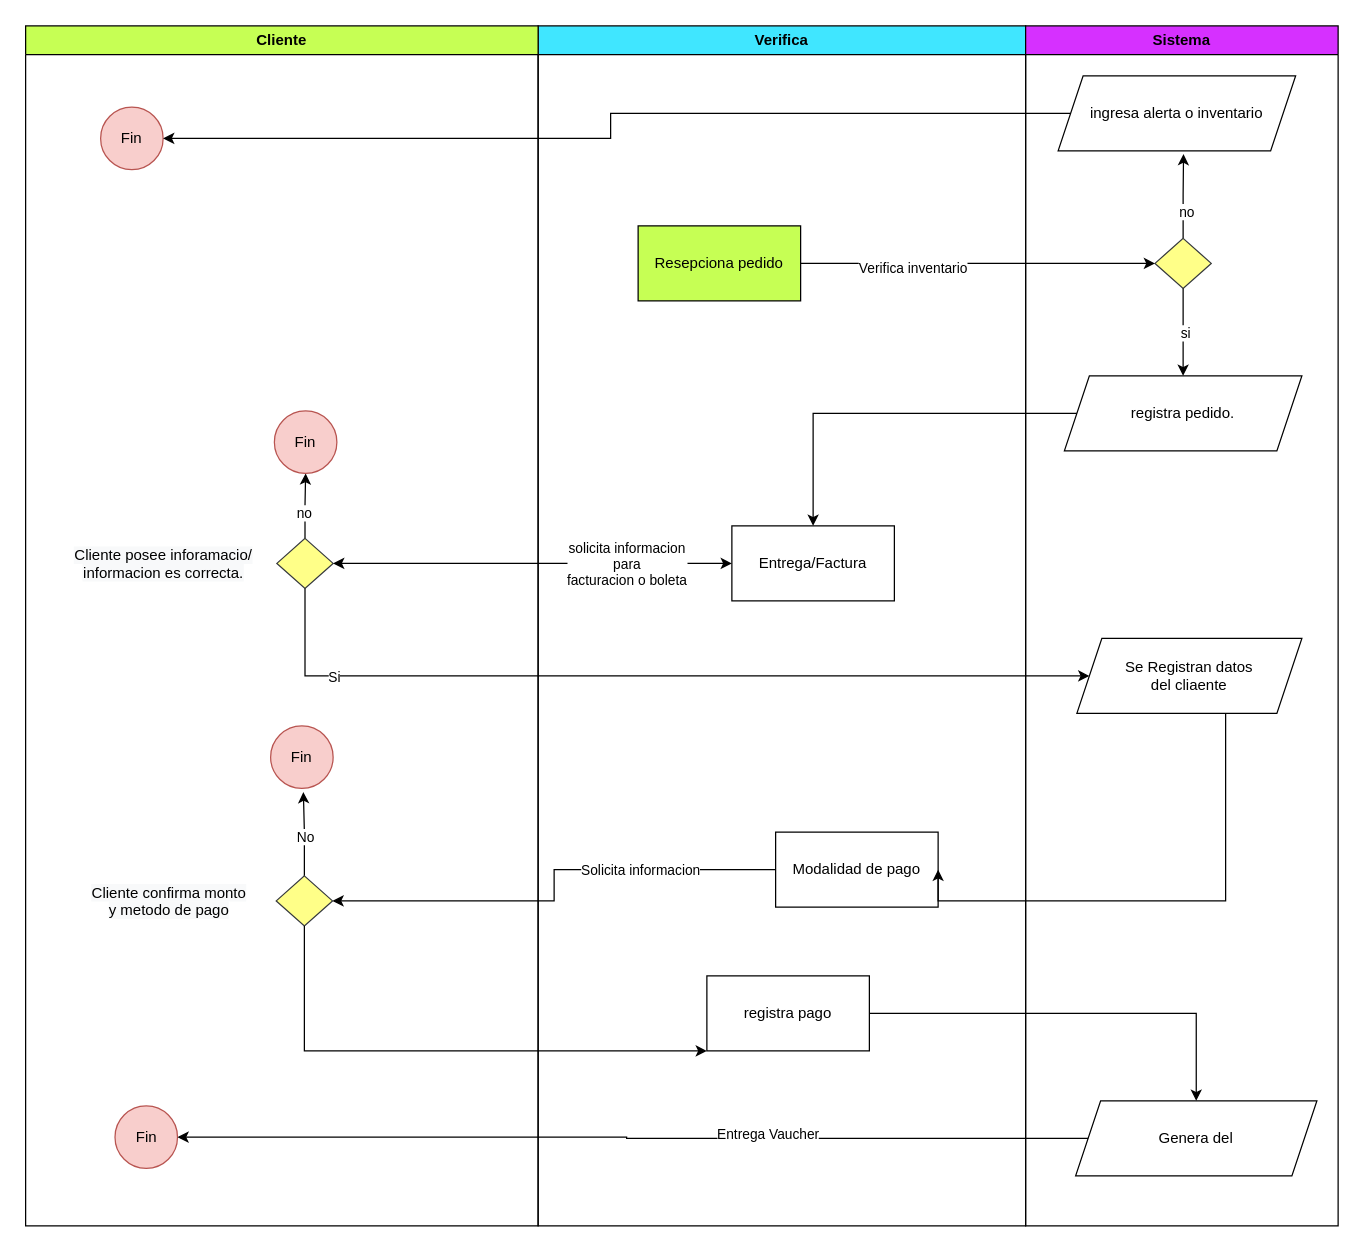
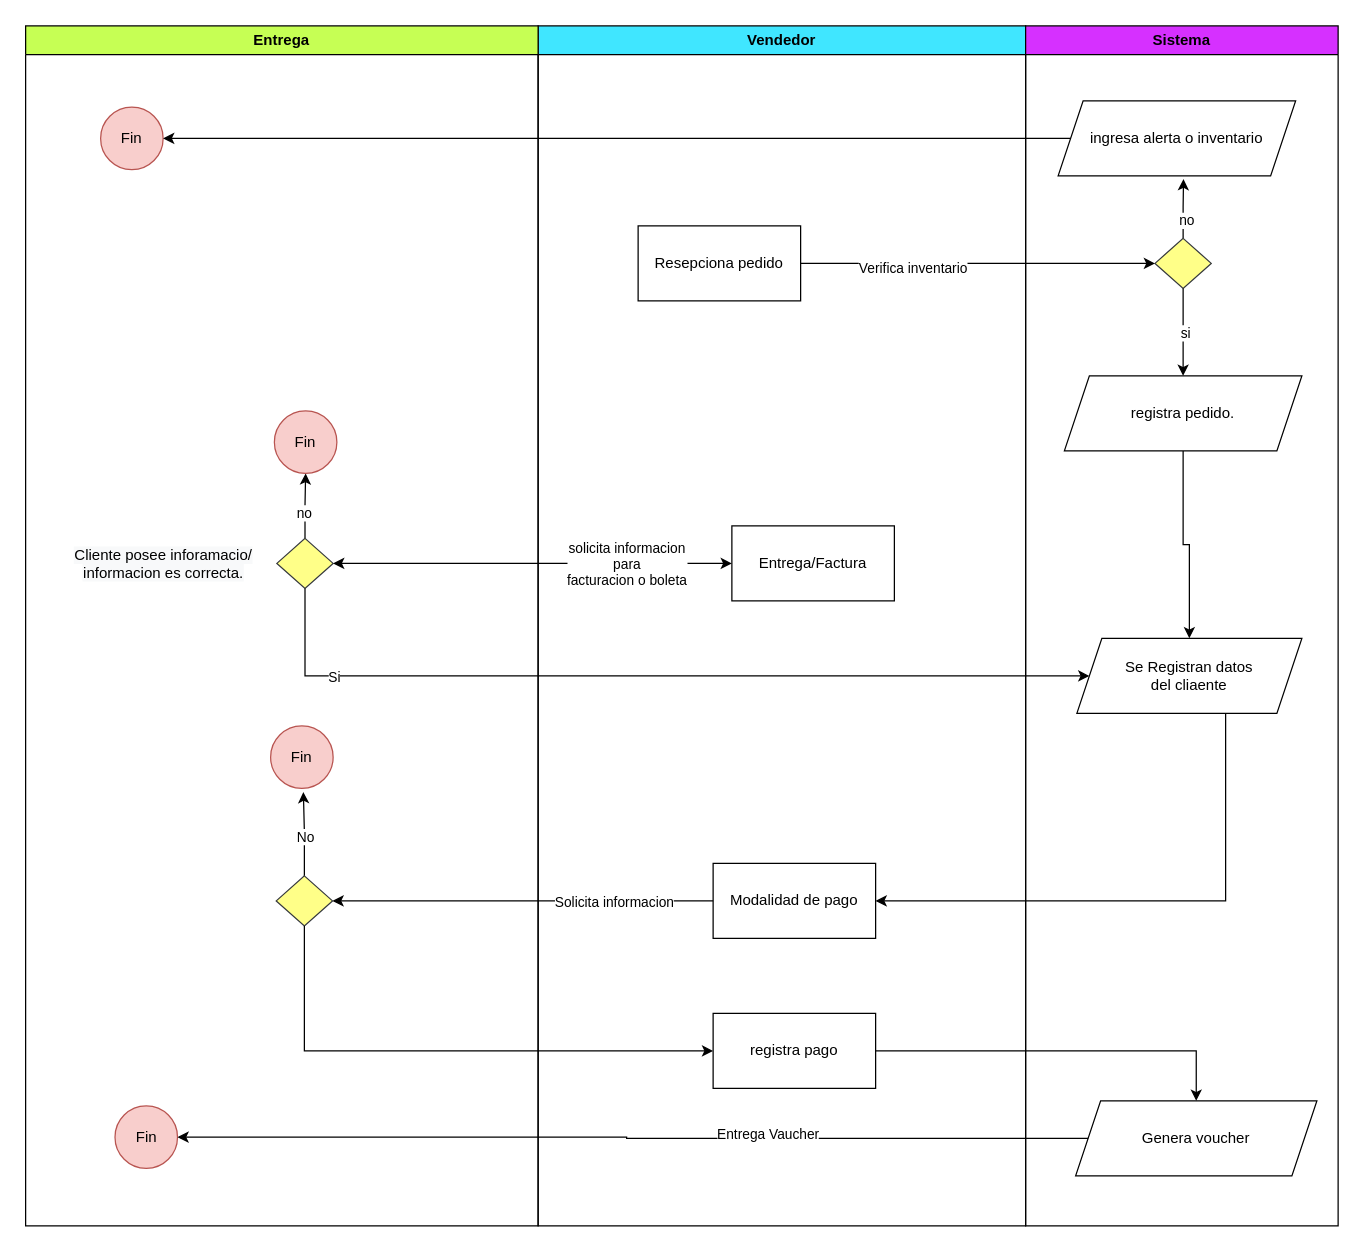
  <mxCell id="0" />
  <mxCell id="1" parent="0" />
- <mxCell id="2" value="Verifica" style="swimlane;whiteSpace=wrap;html=1;fillColor=#40E6FF;" parent="1" vertex="1"><mxGeometry x="430" y="20" width="390" height="960" as="geometry" /></mxCell>
- <mxCell id="3" value="Resepciona pedido" style="rounded=0;whiteSpace=wrap;html=1;fillColor=#c6ff54;" vertex="1" parent="2"><mxGeometry x="80" y="160" width="130" height="60" as="geometry" /></mxCell>
+ <mxCell id="2" value="Vendedor" style="swimlane;whiteSpace=wrap;html=1;fillColor=#40E6FF;" parent="1" vertex="1"><mxGeometry x="430" y="20" width="390" height="960" as="geometry" /></mxCell>
+ <mxCell id="3" value="Resepciona pedido" style="rounded=0;whiteSpace=wrap;html=1;" vertex="1" parent="2"><mxGeometry x="80" y="160" width="130" height="60" as="geometry" /></mxCell>
  <mxCell id="4" value="Entrega/Factura" style="rounded=0;whiteSpace=wrap;html=1;" vertex="1" parent="2"><mxGeometry x="155" y="400" width="130" height="60" as="geometry" /></mxCell>
- <mxCell id="5" value="Modalidad de pago" style="rounded=0;whiteSpace=wrap;html=1;" vertex="1" parent="2"><mxGeometry x="190" y="645" width="130" height="60" as="geometry" /></mxCell>
- <mxCell id="6" value="registra pago" style="rounded=0;whiteSpace=wrap;html=1;" vertex="1" parent="2"><mxGeometry x="135" y="760" width="130" height="60" as="geometry" /></mxCell>
- <mxCell id="7" value="Cliente" style="swimlane;whiteSpace=wrap;html=1;fillColor=#C6FF54;" parent="1" vertex="1"><mxGeometry x="20" y="20" width="410" height="960" as="geometry" /></mxCell>
+ <mxCell id="5" value="Modalidad de pago" style="rounded=0;whiteSpace=wrap;html=1;" vertex="1" parent="2"><mxGeometry x="140" y="670" width="130" height="60" as="geometry" /></mxCell>
+ <mxCell id="6" value="registra pago" style="rounded=0;whiteSpace=wrap;html=1;" vertex="1" parent="2"><mxGeometry x="140" y="790" width="130" height="60" as="geometry" /></mxCell>
+ <mxCell id="7" value="Entrega" style="swimlane;whiteSpace=wrap;html=1;fillColor=#C6FF54;" parent="1" vertex="1"><mxGeometry x="20" y="20" width="410" height="960" as="geometry" /></mxCell>
  <mxCell id="8" style="edgeStyle=orthogonalEdgeStyle;rounded=0;orthogonalLoop=1;jettySize=auto;html=1;entryX=0.5;entryY=1;entryDx=0;entryDy=0;" edge="1" parent="7" source="10" target="11"><mxGeometry relative="1" as="geometry"><mxPoint x="109.5" y="350" as="targetPoint" /></mxGeometry></mxCell>
  <mxCell id="9" value="no" style="edgeLabel;html=1;align=center;verticalAlign=middle;resizable=0;points=[];" vertex="1" connectable="0" parent="8"><mxGeometry x="-0.187" y="1" relative="1" as="geometry"><mxPoint as="offset" /></mxGeometry></mxCell>
  <mxCell id="10" value="" style="rhombus;whiteSpace=wrap;html=1;fillColor=#ffff88;strokeColor=#36393d;" vertex="1" parent="7"><mxGeometry x="201" y="410" width="45" height="40" as="geometry" /></mxCell>
  <mxCell id="11" value="Fin" style="ellipse;whiteSpace=wrap;html=1;aspect=fixed;fillColor=#f8cecc;strokeColor=#b85450;" vertex="1" parent="7"><mxGeometry x="199" y="308" width="50" height="50" as="geometry" /></mxCell>
  <mxCell id="12" value="&lt;span style=&quot;color: rgb(0 , 0 , 0) ; font-family: &amp;quot;helvetica&amp;quot; ; font-size: 12px ; font-style: normal ; font-weight: 400 ; letter-spacing: normal ; text-indent: 0px ; text-transform: none ; word-spacing: 0px ; background-color: rgb(248 , 249 , 250) ; display: inline ; float: none&quot;&gt;Cliente posee inforamacio/ informacion es correcta.&lt;/span&gt;" style="text;whiteSpace=wrap;html=1;align=center;" vertex="1" parent="7"><mxGeometry x="20" y="410" width="181" height="50" as="geometry" /></mxCell>
  <mxCell id="13" value="Fin" style="ellipse;whiteSpace=wrap;html=1;aspect=fixed;fillColor=#f8cecc;strokeColor=#b85450;" vertex="1" parent="7"><mxGeometry x="60" y="65" width="50" height="50" as="geometry" /></mxCell>
  <mxCell id="14" style="edgeStyle=orthogonalEdgeStyle;rounded=0;orthogonalLoop=1;jettySize=auto;html=1;entryX=0.524;entryY=1.059;entryDx=0;entryDy=0;entryPerimeter=0;" edge="1" parent="7" source="16" target="18"><mxGeometry relative="1" as="geometry"><mxPoint x="211" y="620" as="targetPoint" /></mxGeometry></mxCell>
  <mxCell id="15" value="No" style="edgeLabel;html=1;align=center;verticalAlign=middle;resizable=0;points=[];" vertex="1" connectable="0" parent="14"><mxGeometry x="-0.063" relative="1" as="geometry"><mxPoint as="offset" /></mxGeometry></mxCell>
  <mxCell id="16" value="" style="rhombus;whiteSpace=wrap;html=1;fillColor=#ffff88;strokeColor=#36393d;" vertex="1" parent="7"><mxGeometry x="200.5" y="680" width="45" height="40" as="geometry" /></mxCell>
- <mxCell id="17" value="&lt;span style=&quot;color: rgb(0 , 0 , 0) ; font-family: &amp;quot;helvetica&amp;quot; ; font-size: 12px ; font-style: normal ; font-weight: 400 ; letter-spacing: normal ; text-indent: 0px ; text-transform: none ; word-spacing: 0px ; background-color: rgb(248 , 249 , 250) ; display: inline ; float: none&quot;&gt;Cliente confirma monto y metodo de pago&lt;/span&gt;" style="text;whiteSpace=wrap;html=1;align=center;" vertex="1" parent="7"><mxGeometry x="50" y="680" width="129.5" height="46" as="geometry" /></mxCell>
  <mxCell id="18" value="Fin" style="ellipse;whiteSpace=wrap;html=1;aspect=fixed;fillColor=#f8cecc;strokeColor=#b85450;" vertex="1" parent="7"><mxGeometry x="196" y="560" width="50" height="50" as="geometry" /></mxCell>
  <mxCell id="19" value="Fin" style="ellipse;whiteSpace=wrap;html=1;aspect=fixed;fillColor=#f8cecc;strokeColor=#b85450;" vertex="1" parent="7"><mxGeometry x="71.5" y="864" width="50" height="50" as="geometry" /></mxCell>
  <mxCell id="20" value="Sistema" style="swimlane;whiteSpace=wrap;html=1;startSize=23;fillColor=#D630FF;" parent="1" vertex="1"><mxGeometry x="820" y="20" width="250" height="960" as="geometry" /></mxCell>
  <mxCell id="21" value="registra pedido." style="shape=parallelogram;perimeter=parallelogramPerimeter;whiteSpace=wrap;html=1;fixedSize=1;" vertex="1" parent="20"><mxGeometry x="31" y="280" width="190" height="60" as="geometry" /></mxCell>
  <mxCell id="22" value="Se Registran datos &lt;br&gt;del cliaente" style="shape=parallelogram;perimeter=parallelogramPerimeter;whiteSpace=wrap;html=1;fixedSize=1;" vertex="1" parent="20"><mxGeometry x="41" y="490" width="180" height="60" as="geometry" /></mxCell>
  <mxCell id="23" style="edgeStyle=orthogonalEdgeStyle;rounded=0;orthogonalLoop=1;jettySize=auto;html=1;entryX=0.528;entryY=1.043;entryDx=0;entryDy=0;entryPerimeter=0;" edge="1" parent="20" source="25" target="28"><mxGeometry relative="1" as="geometry" /></mxCell>
  <mxCell id="24" value="no" style="edgeLabel;html=1;align=center;verticalAlign=middle;resizable=0;points=[];" vertex="1" connectable="0" parent="23"><mxGeometry x="-0.351" y="-2" relative="1" as="geometry"><mxPoint as="offset" /></mxGeometry></mxCell>
  <mxCell id="25" value="" style="rhombus;whiteSpace=wrap;html=1;fillColor=#ffff88;strokeColor=#36393d;" vertex="1" parent="20"><mxGeometry x="103.5" y="170" width="45" height="40" as="geometry" /></mxCell>
  <mxCell id="26" style="edgeStyle=orthogonalEdgeStyle;rounded=0;orthogonalLoop=1;jettySize=auto;html=1;entryX=0.5;entryY=0;entryDx=0;entryDy=0;" edge="1" parent="20" source="25" target="21"><mxGeometry relative="1" as="geometry"><mxPoint x="-10" y="300" as="targetPoint" /></mxGeometry></mxCell>
  <mxCell id="27" value="si" style="edgeLabel;html=1;align=center;verticalAlign=middle;resizable=0;points=[];" vertex="1" connectable="0" parent="26"><mxGeometry x="0.005" y="1" relative="1" as="geometry"><mxPoint as="offset" /></mxGeometry></mxCell>
- <mxCell id="28" value="ingresa alerta o inventario" style="shape=parallelogram;perimeter=parallelogramPerimeter;whiteSpace=wrap;html=1;fixedSize=1;" vertex="1" parent="20"><mxGeometry x="26" y="40" width="190" height="60" as="geometry" /></mxCell>
- <mxCell id="29" value="Genera del" style="shape=parallelogram;perimeter=parallelogramPerimeter;whiteSpace=wrap;html=1;fixedSize=1;" vertex="1" parent="20"><mxGeometry x="40" y="860" width="193" height="60" as="geometry" /></mxCell>
+ <mxCell id="28" value="ingresa alerta o inventario" style="shape=parallelogram;perimeter=parallelogramPerimeter;whiteSpace=wrap;html=1;fixedSize=1;" vertex="1" parent="20"><mxGeometry x="26" y="60" width="190" height="60" as="geometry" /></mxCell>
+ <mxCell id="29" value="Genera voucher" style="shape=parallelogram;perimeter=parallelogramPerimeter;whiteSpace=wrap;html=1;fixedSize=1;" vertex="1" parent="20"><mxGeometry x="40" y="860" width="193" height="60" as="geometry" /></mxCell>
  <mxCell id="30" value="" style="endArrow=classic;startArrow=classic;html=1;rounded=0;exitX=0;exitY=0.5;exitDx=0;exitDy=0;entryX=1;entryY=0.5;entryDx=0;entryDy=0;" edge="1" parent="1" source="4" target="10"><mxGeometry width="50" height="50" relative="1" as="geometry"><mxPoint x="670" y="460" as="sourcePoint" /><mxPoint x="400" y="450" as="targetPoint" /><Array as="points"><mxPoint x="480" y="450" /></Array></mxGeometry></mxCell>
  <mxCell id="31" value="solicita informacion&lt;br&gt;para &lt;br&gt;facturacion o boleta" style="edgeLabel;html=1;align=center;verticalAlign=middle;resizable=0;points=[];" vertex="1" connectable="0" parent="30"><mxGeometry x="-0.011" y="-3" relative="1" as="geometry"><mxPoint x="73" y="3" as="offset" /></mxGeometry></mxCell>
  <mxCell id="32" style="edgeStyle=orthogonalEdgeStyle;rounded=0;orthogonalLoop=1;jettySize=auto;html=1;exitX=0.5;exitY=1;exitDx=0;exitDy=0;entryX=0;entryY=0.5;entryDx=0;entryDy=0;" edge="1" parent="1" source="10" target="22"><mxGeometry relative="1" as="geometry"><mxPoint x="900" y="540" as="targetPoint" /><Array as="points"><mxPoint x="244" y="540" /></Array></mxGeometry></mxCell>
  <mxCell id="33" value="Si" style="edgeLabel;html=1;align=center;verticalAlign=middle;resizable=0;points=[];" vertex="1" connectable="0" parent="32"><mxGeometry x="-0.732" y="1" relative="1" as="geometry"><mxPoint y="1" as="offset" /></mxGeometry></mxCell>
  <mxCell id="34" style="edgeStyle=orthogonalEdgeStyle;rounded=0;orthogonalLoop=1;jettySize=auto;html=1;entryX=1;entryY=0.5;entryDx=0;entryDy=0;" edge="1" parent="1" source="22" target="5"><mxGeometry relative="1" as="geometry"><mxPoint x="710" y="650" as="targetPoint" /><Array as="points"><mxPoint x="980" y="720" /></Array></mxGeometry></mxCell>
  <mxCell id="35" style="edgeStyle=orthogonalEdgeStyle;rounded=0;orthogonalLoop=1;jettySize=auto;html=1;entryX=0;entryY=0.5;entryDx=0;entryDy=0;" edge="1" parent="1" source="3" target="25"><mxGeometry relative="1" as="geometry" /></mxCell>
  <mxCell id="36" value="Verifica inventario" style="edgeLabel;html=1;align=center;verticalAlign=middle;resizable=0;points=[];" vertex="1" connectable="0" parent="35"><mxGeometry x="-0.372" y="-3" relative="1" as="geometry"><mxPoint as="offset" /></mxGeometry></mxCell>
  <mxCell id="37" style="edgeStyle=orthogonalEdgeStyle;rounded=0;orthogonalLoop=1;jettySize=auto;html=1;" edge="1" parent="1" source="28" target="13"><mxGeometry relative="1" as="geometry" /></mxCell>
- <mxCell id="38" style="edgeStyle=orthogonalEdgeStyle;rounded=0;orthogonalLoop=1;jettySize=auto;html=1;entryX=0.5;entryY=0;entryDx=0;entryDy=0;" edge="1" parent="1" source="21" target="4"><mxGeometry relative="1" as="geometry" /></mxCell>
+ <mxCell id="38" style="edgeStyle=orthogonalEdgeStyle;rounded=0;orthogonalLoop=1;jettySize=auto;html=1;" edge="1" parent="1" source="21" target="22"><mxGeometry relative="1" as="geometry" /></mxCell>
  <mxCell id="39" style="edgeStyle=orthogonalEdgeStyle;rounded=0;orthogonalLoop=1;jettySize=auto;html=1;entryX=1;entryY=0.5;entryDx=0;entryDy=0;" edge="1" parent="1" source="5" target="16"><mxGeometry relative="1" as="geometry"><mxPoint x="320" y="610" as="targetPoint" /></mxGeometry></mxCell>
  <mxCell id="40" value="Solicita informacion" style="edgeLabel;html=1;align=center;verticalAlign=middle;resizable=0;points=[];" vertex="1" connectable="0" parent="39"><mxGeometry x="-0.237" y="-1" relative="1" as="geometry"><mxPoint x="36" y="1" as="offset" /></mxGeometry></mxCell>
  <mxCell id="41" style="edgeStyle=orthogonalEdgeStyle;rounded=0;orthogonalLoop=1;jettySize=auto;html=1;" edge="1" parent="1" source="16" target="6"><mxGeometry relative="1" as="geometry"><mxPoint x="570" y="840" as="targetPoint" /><Array as="points"><mxPoint x="243" y="840" /></Array></mxGeometry></mxCell>
  <mxCell id="42" style="edgeStyle=orthogonalEdgeStyle;rounded=0;orthogonalLoop=1;jettySize=auto;html=1;entryX=0.5;entryY=0;entryDx=0;entryDy=0;" edge="1" parent="1" source="6" target="29"><mxGeometry relative="1" as="geometry"><mxPoint x="870" y="840" as="targetPoint" /></mxGeometry></mxCell>
  <mxCell id="43" style="edgeStyle=orthogonalEdgeStyle;rounded=0;orthogonalLoop=1;jettySize=auto;html=1;entryX=1;entryY=0.5;entryDx=0;entryDy=0;" edge="1" parent="1" source="29" target="19"><mxGeometry relative="1" as="geometry"><mxPoint x="160" y="910" as="targetPoint" /></mxGeometry></mxCell>
  <mxCell id="44" value="Entrega Vaucher" style="edgeLabel;html=1;align=center;verticalAlign=middle;resizable=0;points=[];" vertex="1" connectable="0" parent="43"><mxGeometry x="-0.304" y="-4" relative="1" as="geometry"><mxPoint x="-3" as="offset" /></mxGeometry></mxCell>
